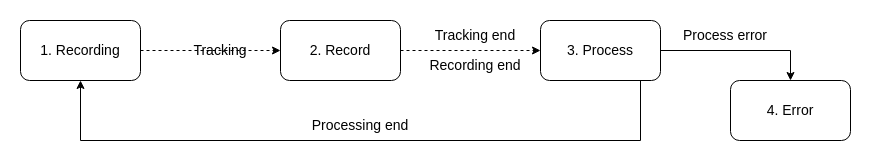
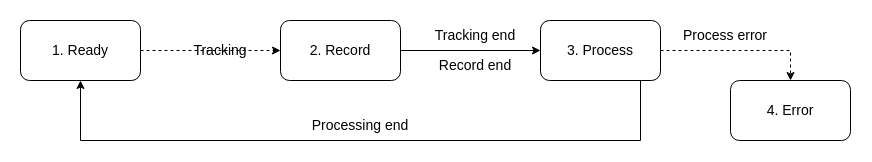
  <mxCell id="0" />
  <mxCell id="1" parent="0" />
  <mxCell id="2" value="&lt;font style=&quot;font-size: 14px;&quot;&gt;Tracking&lt;/font&gt;" style="text;html=1;strokeColor=none;fillColor=none;align=center;verticalAlign=middle;whiteSpace=wrap;rounded=0;" parent="1" vertex="1"><mxGeometry x="190" y="35" width="60" height="30" as="geometry" /></mxCell>
  <mxCell id="3" style="edgeStyle=orthogonalEdgeStyle;rounded=0;orthogonalLoop=1;jettySize=auto;html=1;exitX=1;exitY=0.5;exitDx=0;exitDy=0;entryX=0;entryY=0.5;entryDx=0;entryDy=0;dashed=1;" edge="1" parent="1" source="4" target="6"><mxGeometry relative="1" as="geometry" /></mxCell>
- <mxCell id="4" value="&lt;font style=&quot;font-size: 14px;&quot;&gt;1. Recording&lt;/font&gt;" style="rounded=1;whiteSpace=wrap;html=1;fillColor=none;" vertex="1" parent="1"><mxGeometry y="20" width="120" height="60" as="geometry" x="20" /></mxCell>
- <mxCell id="5" style="edgeStyle=orthogonalEdgeStyle;rounded=0;orthogonalLoop=1;jettySize=auto;html=1;exitX=1;exitY=0.5;exitDx=0;exitDy=0;entryX=0;entryY=0.5;entryDx=0;entryDy=0;dashed=1;" edge="1" parent="1" source="6" target="9"><mxGeometry relative="1" as="geometry" /></mxCell>
+ <mxCell id="4" value="&lt;font style=&quot;font-size: 14px;&quot;&gt;1. Ready&lt;/font&gt;" style="rounded=1;whiteSpace=wrap;html=1;fillColor=none;" vertex="1" parent="1"><mxGeometry y="20" width="120" height="60" as="geometry" x="20" /></mxCell>
+ <mxCell id="5" style="edgeStyle=orthogonalEdgeStyle;rounded=0;orthogonalLoop=1;jettySize=auto;html=1;exitX=1;exitY=0.5;exitDx=0;exitDy=0;entryX=0;entryY=0.5;entryDx=0;entryDy=0;" edge="1" parent="1" source="6" target="9"><mxGeometry relative="1" as="geometry" /></mxCell>
  <mxCell id="6" value="&lt;font style=&quot;font-size: 14px;&quot;&gt;2. Record&lt;/font&gt;" style="rounded=1;whiteSpace=wrap;html=1;fillColor=none;" vertex="1" parent="1"><mxGeometry x="280" y="20" width="120" height="60" as="geometry" /></mxCell>
  <mxCell id="7" style="edgeStyle=orthogonalEdgeStyle;rounded=0;orthogonalLoop=1;jettySize=auto;html=1;exitX=0.5;exitY=1;exitDx=0;exitDy=0;entryX=0.5;entryY=1;entryDx=0;entryDy=0;" edge="1" parent="1" source="9" target="4"><mxGeometry relative="1" as="geometry"><Array as="points"><mxPoint x="640" y="140" /><mxPoint x="80" y="140" /></Array></mxGeometry></mxCell>
- <mxCell id="8" style="edgeStyle=orthogonalEdgeStyle;rounded=0;orthogonalLoop=1;jettySize=auto;html=1;exitX=1;exitY=0.5;exitDx=0;exitDy=0;entryX=0.5;entryY=0;entryDx=0;entryDy=0;" edge="1" parent="1" source="9" target="10"><mxGeometry relative="1" as="geometry" /></mxCell>
+ <mxCell id="8" style="edgeStyle=orthogonalEdgeStyle;rounded=0;orthogonalLoop=1;jettySize=auto;html=1;exitX=1;exitY=0.5;exitDx=0;exitDy=0;entryX=0.5;entryY=0;entryDx=0;entryDy=0;dashed=1;" edge="1" parent="1" source="9" target="10"><mxGeometry relative="1" as="geometry" /></mxCell>
  <mxCell id="9" value="&lt;font style=&quot;font-size: 14px;&quot;&gt;3. Process&lt;/font&gt;" style="rounded=1;whiteSpace=wrap;html=1;fillColor=none;" vertex="1" parent="1"><mxGeometry x="540" y="20" width="120" height="60" as="geometry" /></mxCell>
  <mxCell id="10" value="&lt;font style=&quot;font-size: 14px;&quot;&gt;4. Error&lt;/font&gt;" style="rounded=1;whiteSpace=wrap;html=1;fillColor=none;" vertex="1" parent="1"><mxGeometry x="730" y="80" width="120" height="60" as="geometry" /></mxCell>
  <mxCell id="11" value="&lt;font style=&quot;font-size: 14px;&quot;&gt;Tracking end&lt;/font&gt;" style="text;html=1;strokeColor=none;fillColor=none;align=center;verticalAlign=middle;whiteSpace=wrap;rounded=0;" vertex="1" parent="1"><mxGeometry x="430" y="20" width="90" height="30" as="geometry" /></mxCell>
- <mxCell id="12" value="&lt;div style=&quot;font-size: 14px;&quot; align=&quot;center&quot;&gt;Recording end&lt;/div&gt;" style="text;whiteSpace=wrap;html=1;align=center;" vertex="1" parent="1"><mxGeometry x="425" y="50" width="100" height="30" as="geometry" /></mxCell>
+ <mxCell id="12" value="&lt;div style=&quot;font-size: 14px;&quot; align=&quot;center&quot;&gt;Record end&lt;/div&gt;" style="text;whiteSpace=wrap;html=1;align=center;" vertex="1" parent="1"><mxGeometry x="425" y="50" width="100" height="30" as="geometry" /></mxCell>
  <mxCell id="13" value="&lt;font style=&quot;font-size: 14px;&quot;&gt;Processing end&lt;/font&gt;" style="text;whiteSpace=wrap;html=1;align=center;" vertex="1" parent="1"><mxGeometry x="265" y="110" width="190" height="30" as="geometry" /></mxCell>
  <mxCell id="14" value="&lt;font style=&quot;font-size: 14px;&quot;&gt;Process error&lt;br&gt;&lt;/font&gt;" style="text;html=1;strokeColor=none;fillColor=none;align=center;verticalAlign=middle;whiteSpace=wrap;rounded=0;" vertex="1" parent="1"><mxGeometry x="670" y="20" width="110" height="30" as="geometry" /></mxCell>
